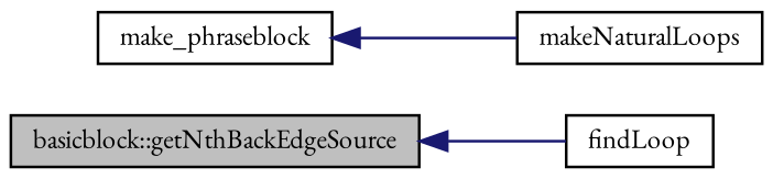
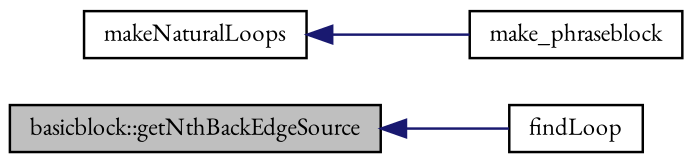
  digraph {
    fontname="EB Garamond"
    rankdir=LR
    node [color=black fillcolor=white fontname="EB Garamond" fontsize=10 shape=record style=filled]
    edge [color=midnightblue dir=back fontname="EB Garamond" fontsize=10 labelfontname=Helvetica labelfontsize=10 style=solid]
    n1 [fillcolor=grey75 fontcolor=black height=0.2 label="basicblock::getNthBackEdgeSource" width=0.4]
    n2 [height=0.2 label=findLoop width=0.4]
    n3 [height=0.2 label=makeNaturalLoops width=0.4]
    n4 [height=0.2 label=make_phraseblock width=0.4]
    n1 -> n2
-   n4 -> n3
+   n3 -> n4
  }
